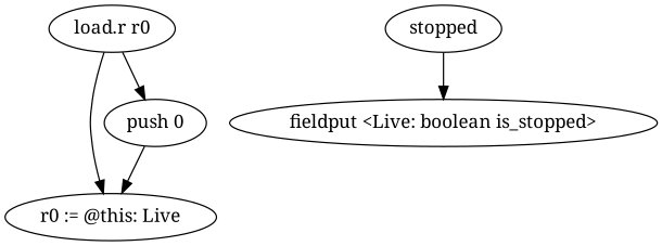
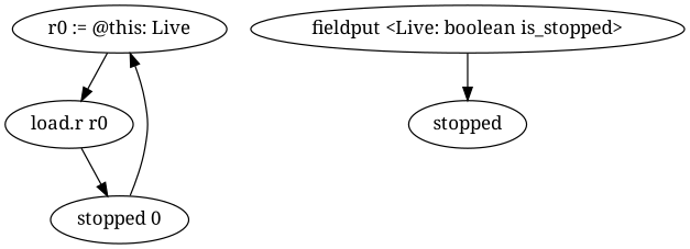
  digraph {
    fontname="Noto Serif"
    node [fontname="Noto Serif"]
    edge [fontname="Noto Serif"]
    "r0 := @this: Live"
    "load.r r0"
-   "push 0"
+   "push 0" [label="stopped 0"]
    n4 [label=stopped]
    "fieldput <Live: boolean is_stopped>"
-   "load.r r0" -> "r0 := @this: Live"
+   "r0 := @this: Live" -> "load.r r0"
    "load.r r0" -> "push 0"
    "push 0" -> "r0 := @this: Live"
-   n4 -> "fieldput <Live: boolean is_stopped>"
+   "fieldput <Live: boolean is_stopped>" -> n4
  }
